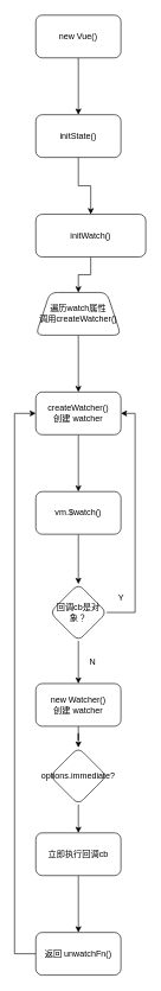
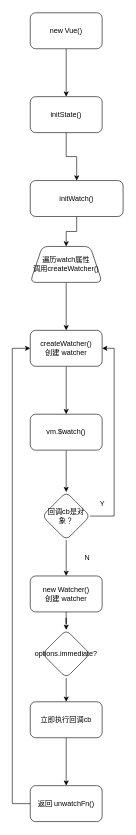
  <mxCell id="0" />
  <mxCell id="1" parent="0" />
  <mxCell id="2" value="" style="edgeStyle=orthogonalEdgeStyle;rounded=0;orthogonalLoop=1;jettySize=auto;html=1;" edge="1" parent="1" source="3" target="5"><mxGeometry relative="1" as="geometry" /></mxCell>
  <mxCell id="3" value="new Vue()" style="rounded=1;whiteSpace=wrap;html=1;" vertex="1" parent="1"><mxGeometry x="50" y="20" width="120" height="60" as="geometry" /></mxCell>
  <mxCell id="4" value="" style="edgeStyle=orthogonalEdgeStyle;rounded=0;orthogonalLoop=1;jettySize=auto;html=1;" edge="1" parent="1" source="5" target="7"><mxGeometry relative="1" as="geometry" /></mxCell>
  <mxCell id="5" value="initState()" style="whiteSpace=wrap;html=1;rounded=1;" vertex="1" parent="1"><mxGeometry x="50" y="160" width="120" height="60" as="geometry" /></mxCell>
  <mxCell id="6" value="" style="edgeStyle=orthogonalEdgeStyle;rounded=0;orthogonalLoop=1;jettySize=auto;html=1;" edge="1" parent="1" source="7" target="9"><mxGeometry relative="1" as="geometry" /></mxCell>
  <mxCell id="7" value="initWatch()" style="whiteSpace=wrap;html=1;rounded=1;" vertex="1" parent="1"><mxGeometry x="50" y="300" width="155" height="60" as="geometry" /></mxCell>
  <mxCell id="8" value="" style="edgeStyle=orthogonalEdgeStyle;rounded=0;orthogonalLoop=1;jettySize=auto;html=1;" edge="1" parent="1" source="9" target="11"><mxGeometry relative="1" as="geometry" /></mxCell>
  <mxCell id="9" value="遍历watch属性&lt;br&gt;调用createWatcher()&lt;br&gt;" style="shape=trapezoid;perimeter=trapezoidPerimeter;whiteSpace=wrap;html=1;fixedSize=1;rounded=1;" vertex="1" parent="1"><mxGeometry x="50" y="410" width="120" height="60" as="geometry" /></mxCell>
  <mxCell id="10" value="" style="edgeStyle=orthogonalEdgeStyle;rounded=0;orthogonalLoop=1;jettySize=auto;html=1;" edge="1" parent="1" source="11" target="13"><mxGeometry relative="1" as="geometry" /></mxCell>
  <mxCell id="11" value="createWatcher()&lt;br&gt;创建 watcher" style="whiteSpace=wrap;html=1;rounded=1;" vertex="1" parent="1"><mxGeometry x="50" y="550" width="120" height="60" as="geometry" /></mxCell>
  <mxCell id="12" value="" style="edgeStyle=orthogonalEdgeStyle;rounded=0;orthogonalLoop=1;jettySize=auto;html=1;" edge="1" parent="1" source="13" target="16"><mxGeometry relative="1" as="geometry" /></mxCell>
  <mxCell id="13" value="vm.$watch()" style="whiteSpace=wrap;html=1;rounded=1;" vertex="1" parent="1"><mxGeometry x="50" y="690" width="120" height="60" as="geometry" /></mxCell>
  <mxCell id="14" style="edgeStyle=orthogonalEdgeStyle;rounded=0;orthogonalLoop=1;jettySize=auto;html=1;entryX=1;entryY=0.5;entryDx=0;entryDy=0;" edge="1" parent="1" source="16" target="11"><mxGeometry relative="1" as="geometry"><Array as="points"><mxPoint x="190" y="860" /><mxPoint x="190" y="580" /></Array></mxGeometry></mxCell>
  <mxCell id="15" value="" style="edgeStyle=orthogonalEdgeStyle;rounded=0;orthogonalLoop=1;jettySize=auto;html=1;" edge="1" parent="1" source="16" target="19"><mxGeometry relative="1" as="geometry" /></mxCell>
  <mxCell id="16" value="回调cb是对象？" style="rhombus;whiteSpace=wrap;html=1;rounded=1;" vertex="1" parent="1"><mxGeometry x="70" y="820" width="80" height="80" as="geometry" /></mxCell>
  <mxCell id="17" value="Y" style="text;html=1;align=center;verticalAlign=middle;resizable=0;points=[];autosize=1;strokeColor=none;" vertex="1" parent="1"><mxGeometry x="160" y="830" width="20" height="20" as="geometry" /></mxCell>
  <mxCell id="18" value="" style="edgeStyle=orthogonalEdgeStyle;rounded=0;orthogonalLoop=1;jettySize=auto;html=1;" edge="1" parent="1" source="19" target="22"><mxGeometry relative="1" as="geometry" /></mxCell>
  <mxCell id="19" value="new Watcher()&lt;br&gt;创建 watcher" style="whiteSpace=wrap;html=1;rounded=1;" vertex="1" parent="1"><mxGeometry x="50" y="960" width="120" height="60" as="geometry" /></mxCell>
- <mxCell id="20" value="N" style="text;html=1;align=center;verticalAlign=middle;resizable=0;points=[];autosize=1;strokeColor=none;" vertex="1" parent="1"><mxGeometry x="120" y="920" width="20" height="20" as="geometry" /></mxCell>
+ <mxCell id="20" value="N" style="text;html=1;align=center;verticalAlign=middle;resizable=0;points=[];autosize=1;strokeColor=none;" vertex="1" parent="1"><mxGeometry x="135" y="920" width="20" height="20" as="geometry" /></mxCell>
  <mxCell id="21" value="" style="edgeStyle=orthogonalEdgeStyle;rounded=0;orthogonalLoop=1;jettySize=auto;html=1;" edge="1" parent="1" source="22" target="24"><mxGeometry relative="1" as="geometry" /></mxCell>
  <mxCell id="22" value="options.immediate?" style="rhombus;whiteSpace=wrap;html=1;rounded=1;" vertex="1" parent="1"><mxGeometry x="70" y="1050" width="80" height="80" as="geometry" /></mxCell>
  <mxCell id="23" value="" style="edgeStyle=orthogonalEdgeStyle;rounded=0;orthogonalLoop=1;jettySize=auto;html=1;" edge="1" parent="1" source="24" target="26"><mxGeometry relative="1" as="geometry" /></mxCell>
  <mxCell id="24" value="立即执行回调cb" style="whiteSpace=wrap;html=1;rounded=1;" vertex="1" parent="1"><mxGeometry x="50" y="1170" width="120" height="60" as="geometry" /></mxCell>
  <mxCell id="25" style="edgeStyle=orthogonalEdgeStyle;rounded=0;orthogonalLoop=1;jettySize=auto;html=1;entryX=0;entryY=0.5;entryDx=0;entryDy=0;" edge="1" parent="1" source="26" target="11"><mxGeometry relative="1" as="geometry"><mxPoint x="-50" y="930" as="targetPoint" /><Array as="points"><mxPoint x="20" y="1340" /><mxPoint x="20" y="580" /></Array></mxGeometry></mxCell>
  <mxCell id="26" value="返回&amp;nbsp;unwatchFn()" style="whiteSpace=wrap;html=1;rounded=1;" vertex="1" parent="1"><mxGeometry x="50" y="1310" width="120" height="60" as="geometry" /></mxCell>
